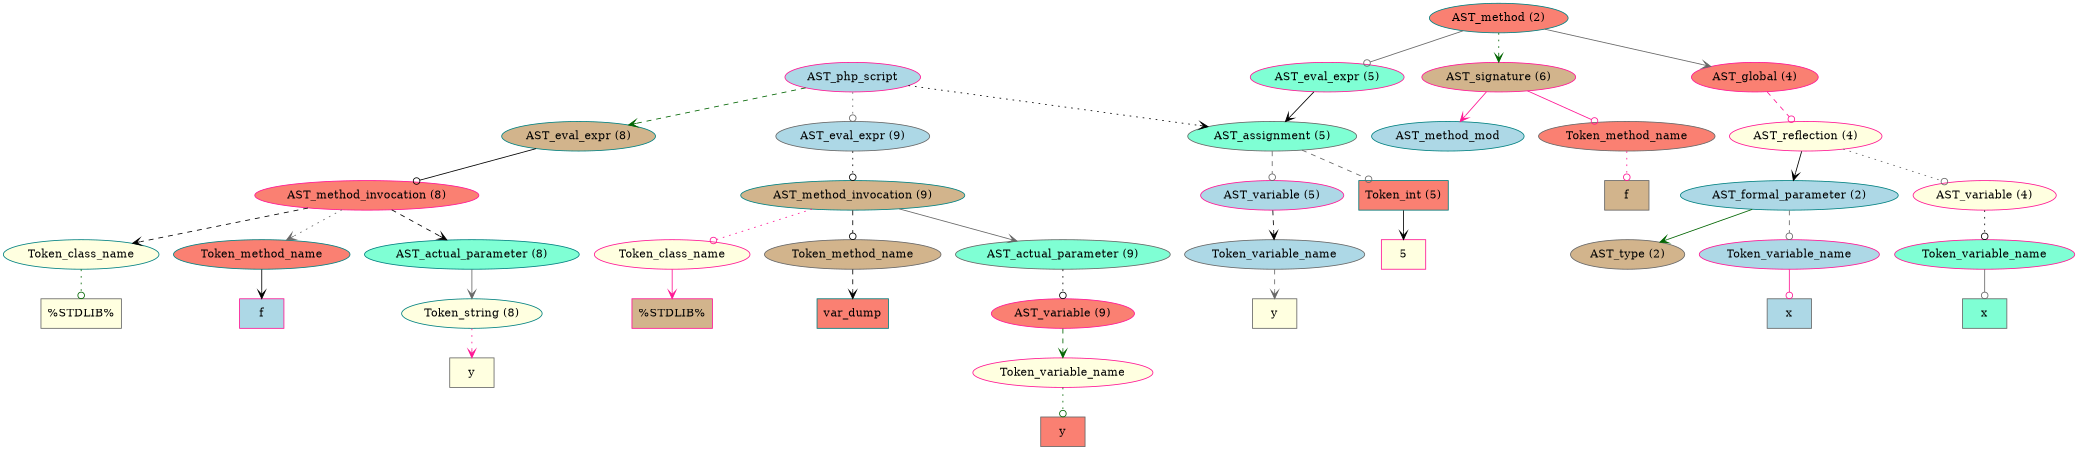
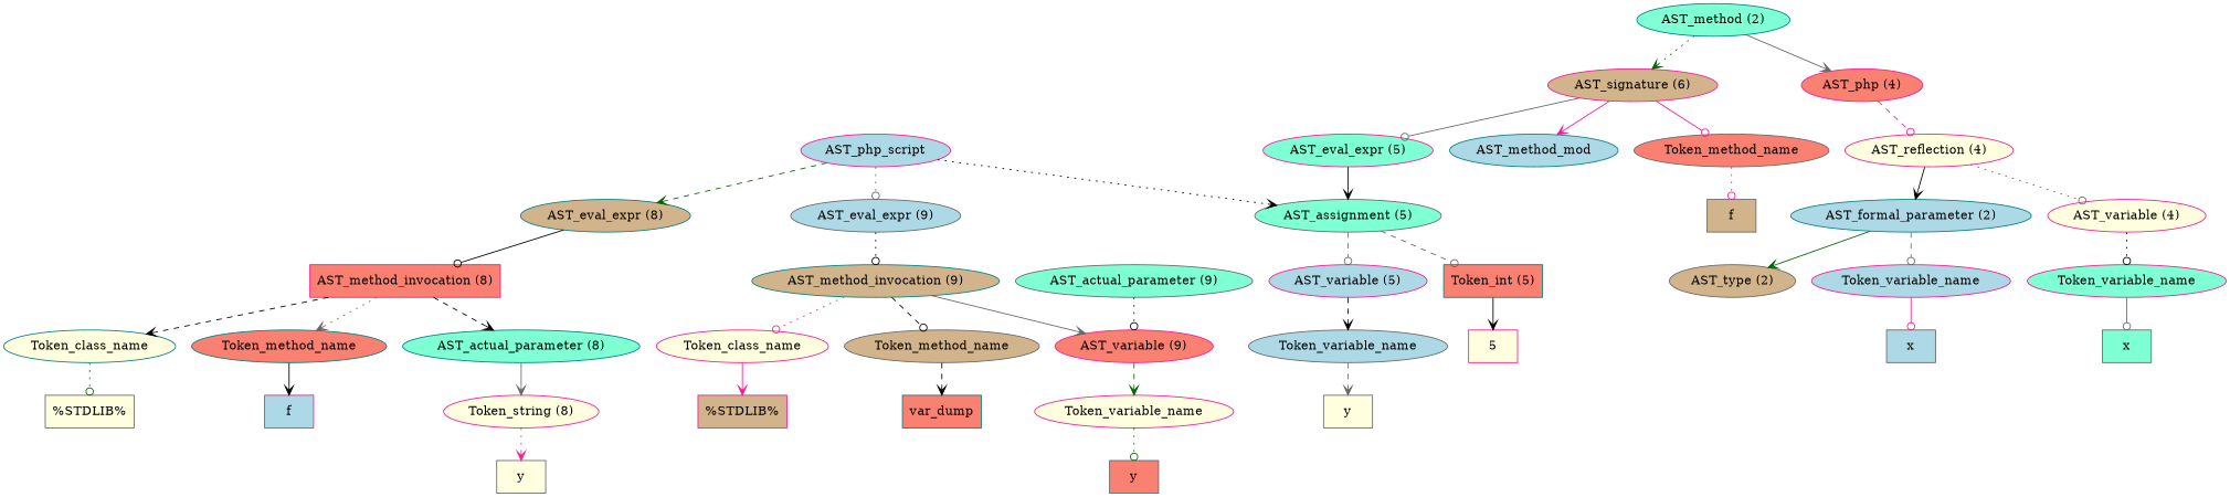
  digraph {
    node [color=deeppink fillcolor=lightyellow style=filled]
    edge [arrowhead=vee color=black style=solid]
    n1 [fillcolor=lightblue label=AST_php_script]
    n2 [color=teal fillcolor=tan label="AST_eval_expr (8)"]
    n3 [color=gray40 fillcolor=lightblue label="AST_eval_expr (9)"]
    n4 [color=gray40 fillcolor=aquamarine label="AST_assignment (5)"]
-   n5 [color=teal fillcolor=salmon label="AST_method (2)"]
+   n5 [color=teal fillcolor=aquamarine label="AST_method (2)"]
    n6 [fillcolor=tan label="AST_signature (6)"]
-   n7 [fillcolor=salmon label="AST_global (4)"]
+   n7 [fillcolor=salmon label="AST_php (4)"]
    n8 [fillcolor=aquamarine label="AST_eval_expr (5)"]
-   n9 [fillcolor=salmon label="AST_method_invocation (8)"]
+   n9 [fillcolor=salmon label="AST_method_invocation (8)" shape=box]
    n10 [color=teal fillcolor=tan label="AST_method_invocation (9)"]
    n11 [color=teal fillcolor=lightblue label=AST_method_mod]
    n12 [color=gray40 fillcolor=salmon label=Token_method_name]
    n13 [label="AST_reflection (4)"]
    n14 [color=gray40 fillcolor=tan label=f shape=box]
    n15 [color=teal fillcolor=lightblue label="AST_formal_parameter (2)"]
    n16 [color=gray40 fillcolor=tan label="AST_type (2)"]
    n17 [fillcolor=lightblue label=Token_variable_name]
    n18 [color=gray40 fillcolor=lightblue label=x shape=box]
    n19 [label="AST_variable (4)"]
    n20 [fillcolor=aquamarine label=Token_variable_name]
    n21 [color=gray40 fillcolor=aquamarine label=x shape=box]
    n22 [fillcolor=lightblue label="AST_variable (5)"]
    n23 [color=teal fillcolor=salmon label="Token_int (5)" shape=box]
    n24 [color=gray40 fillcolor=lightblue label=Token_variable_name]
    n25 [label=5 shape=box]
    n26 [color=gray40 label=y shape=box]
    n27 [color=teal label=Token_class_name]
    n28 [color=teal fillcolor=salmon label=Token_method_name]
    n29 [color=teal fillcolor=aquamarine label="AST_actual_parameter (8)"]
    n30 [color=gray40 label="%STDLIB%" shape=box]
    n31 [fillcolor=lightblue label=f shape=box]
-   n32 [color=teal label="Token_string (8)"]
+   n32 [label="Token_string (8)"]
    n33 [color=gray40 label=y shape=box]
    n34 [label=Token_class_name]
    n35 [color=gray40 fillcolor=tan label=Token_method_name]
    n36 [color=gray40 fillcolor=aquamarine label="AST_actual_parameter (9)"]
    n37 [fillcolor=tan label="%STDLIB%" shape=box]
    n38 [color=teal fillcolor=salmon label=var_dump shape=box]
    n39 [fillcolor=salmon label="AST_variable (9)"]
    n40 [label=Token_variable_name]
    n41 [color=gray40 fillcolor=salmon label=y shape=box]
    n1 -> n2 [color=darkgreen style=dashed]
    n1 -> n3 [arrowhead=odot color=gray40 style=dotted]
    n1 -> n4 [style=dotted]
    n2 -> n9 [arrowhead=odot]
    n3 -> n10 [arrowhead=odot style=dotted]
    n4 -> n22 [arrowhead=odot color=gray40 style=dashed]
    n4 -> n23 [arrowhead=odot color=gray40 style=dashed]
    n5 -> n6 [color=darkgreen style=dotted]
    n5 -> n7 [color=gray40]
-   n5 -> n8 [arrowhead=odot color=gray40]
+   n6 -> n8 [arrowhead=odot color=gray40]
    n6 -> n11 [color=deeppink]
    n6 -> n12 [arrowhead=odot color=deeppink]
    n7 -> n13 [arrowhead=odot color=deeppink style=dashed]
    n8 -> n4
    n9 -> n27 [style=dashed]
    n9 -> n28 [color=gray40 style=dotted]
    n9 -> n29 [style=dashed]
    n10 -> n34 [arrowhead=odot color=deeppink style=dotted]
    n10 -> n35 [arrowhead=odot style=dashed]
-   n10 -> n36 [color=gray40]
+   n10 -> n39 [color=gray40]
    n12 -> n14 [arrowhead=odot color=deeppink style=dotted]
    n13 -> n15
    n13 -> n19 [arrowhead=odot color=gray40 style=dotted]
    n15 -> n16 [color=darkgreen]
    n15 -> n17 [arrowhead=odot color=gray40 style=dashed]
    n17 -> n18 [arrowhead=odot color=deeppink]
    n19 -> n20 [arrowhead=odot style=dotted]
    n20 -> n21 [arrowhead=odot color=gray40]
    n22 -> n24 [style=dashed]
    n23 -> n25
    n24 -> n26 [color=gray40 style=dashed]
    n27 -> n30 [arrowhead=odot color=darkgreen style=dotted]
    n28 -> n31
    n29 -> n32 [color=gray40]
    n32 -> n33 [color=deeppink style=dotted]
    n34 -> n37 [color=deeppink]
    n35 -> n38 [style=dashed]
    n36 -> n39 [arrowhead=odot style=dotted]
    n39 -> n40 [color=darkgreen style=dashed]
    n40 -> n41 [arrowhead=odot color=darkgreen style=dotted]
  }
